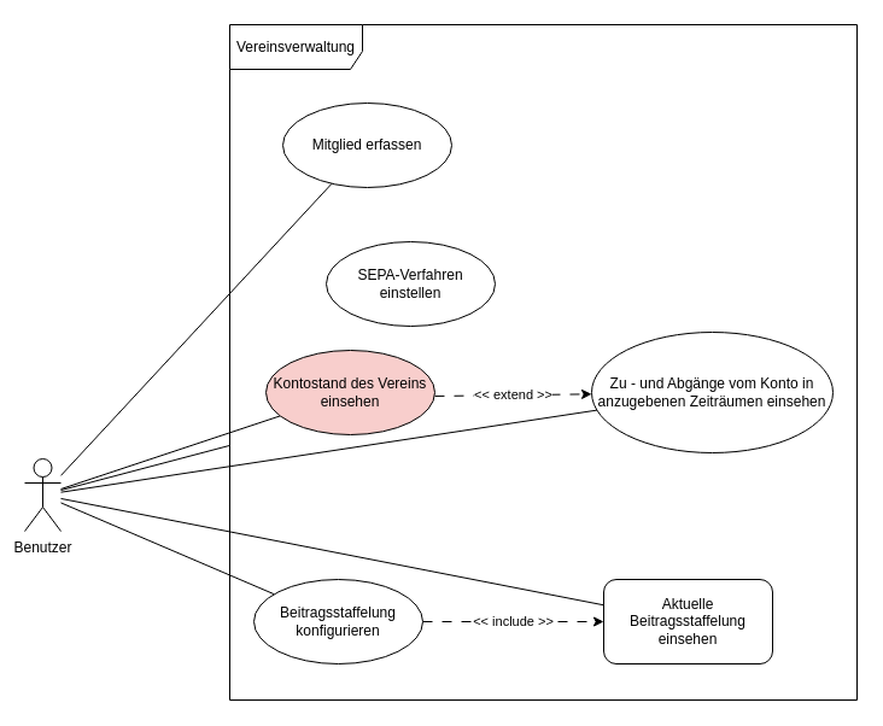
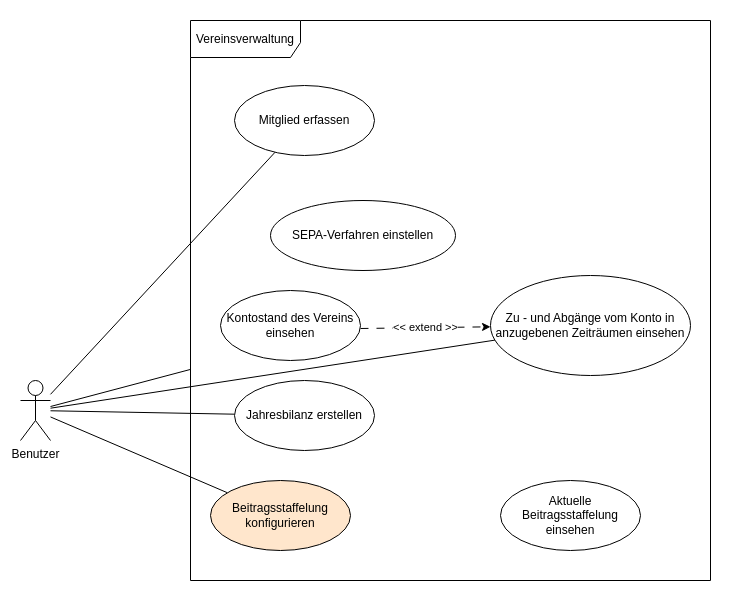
  <mxCell id="0" />
  <mxCell id="1" parent="0" />
  <mxCell id="2" value="Vereinsverwaltung" style="shape=umlFrame;whiteSpace=wrap;html=1;pointerEvents=0;width=110;height=37;" parent="1" vertex="1"><mxGeometry x="190" y="20" width="520" height="560" as="geometry" /></mxCell>
  <mxCell id="3" value="Mitglied erfassen" style="ellipse;whiteSpace=wrap;html=1;" parent="1" vertex="1"><mxGeometry x="234" y="85" width="140" height="70" as="geometry" /></mxCell>
  <mxCell id="4" style="rounded=0;orthogonalLoop=1;jettySize=auto;html=1;endArrow=none;endFill=0;" parent="1" source="11" target="3" edge="1"><mxGeometry relative="1" as="geometry" /></mxCell>
  <mxCell id="5" style="rounded=0;orthogonalLoop=1;jettySize=auto;html=1;endArrow=none;endFill=0;" parent="1" source="11" target="2" edge="1"><mxGeometry relative="1" as="geometry" /></mxCell>
- <mxCell id="6" style="rounded=0;orthogonalLoop=1;jettySize=auto;html=1;endArrow=none;endFill=0;" parent="1" source="11" target="14" edge="1"><mxGeometry relative="1" as="geometry" /></mxCell>
+ <mxCell id="7" style="rounded=0;orthogonalLoop=1;jettySize=auto;html=1;endArrow=none;endFill=0;" parent="1" source="11" target="16" edge="1"><mxGeometry relative="1" as="geometry" /></mxCell>
  <mxCell id="8" style="rounded=0;orthogonalLoop=1;jettySize=auto;html=1;endArrow=none;endFill=0;" parent="1" source="11" target="18" edge="1"><mxGeometry relative="1" as="geometry" /></mxCell>
  <mxCell id="9" style="rounded=0;orthogonalLoop=1;jettySize=auto;html=1;endArrow=none;endFill=0;" parent="1" source="11" target="15" edge="1"><mxGeometry relative="1" as="geometry" /></mxCell>
- <mxCell id="10" style="rounded=0;orthogonalLoop=1;jettySize=auto;html=1;endArrow=none;endFill=0;" parent="1" source="11" target="19" edge="1"><mxGeometry relative="1" as="geometry" /></mxCell>
  <mxCell id="11" value="Benutzer" style="shape=umlActor;verticalLabelPosition=bottom;verticalAlign=top;html=1;" parent="1" vertex="1"><mxGeometry x="20" y="380" width="30" height="60" as="geometry" /></mxCell>
- <mxCell id="12" value="SEPA-Verfahren einstellen" style="ellipse;whiteSpace=wrap;html=1;" parent="1" vertex="1"><mxGeometry x="270" y="200" width="140" height="70" as="geometry" /></mxCell>
+ <mxCell id="12" value="SEPA-Verfahren einstellen" style="ellipse;whiteSpace=wrap;html=1;" parent="1" vertex="1"><mxGeometry x="270" y="200" width="185" height="70" as="geometry" /></mxCell>
  <mxCell id="13" value="&amp;lt;&amp;lt; extend &amp;gt;&amp;gt;" style="rounded=0;orthogonalLoop=1;jettySize=auto;html=1;dashed=1;dashPattern=8 8;" parent="1" target="15" edge="1"><mxGeometry relative="1" as="geometry"><mxPoint x="360" y="328" as="sourcePoint" /><mxPoint x="474" y="153" as="targetPoint" /></mxGeometry></mxCell>
- <mxCell id="14" value="Kontostand des Vereins einsehen" style="ellipse;whiteSpace=wrap;html=1;fillColor=#f8cecc;" parent="1" vertex="1"><mxGeometry x="220" y="290" width="140" height="70" as="geometry" /></mxCell>
+ <mxCell id="14" value="Kontostand des Vereins einsehen" style="ellipse;whiteSpace=wrap;html=1;" parent="1" vertex="1"><mxGeometry x="220" y="290" width="140" height="70" as="geometry" /></mxCell>
  <mxCell id="15" value="Zu - und Abgänge vom Konto in anzugebenen Zeiträumen einsehen" style="ellipse;whiteSpace=wrap;html=1;" parent="1" vertex="1"><mxGeometry x="490" y="275" width="200" height="100" as="geometry" /></mxCell>
- <mxCell id="17" value="&amp;lt;&amp;lt; include &amp;gt;&amp;gt;" style="rounded=0;orthogonalLoop=1;jettySize=auto;html=1;dashed=1;dashPattern=8 8;" parent="1" source="18" target="19" edge="1"><mxGeometry relative="1" as="geometry" /></mxCell>
- <mxCell id="18" value="Beitragsstaffelung konfigurieren" style="ellipse;whiteSpace=wrap;html=1;" parent="1" vertex="1"><mxGeometry x="210" y="480" width="140" height="70" as="geometry" /></mxCell>
- <mxCell id="19" value="Aktuelle Beitragsstaffelung einsehen" style="whiteSpace=wrap;html=1;rounded=1;" parent="1" vertex="1"><mxGeometry x="500" y="480" width="140" height="70" as="geometry" /></mxCell>
+ <mxCell id="16" value="Jahresbilanz erstellen" style="ellipse;whiteSpace=wrap;html=1;" parent="1" vertex="1"><mxGeometry x="234" y="380" width="140" height="70" as="geometry" /></mxCell>
+ <mxCell id="18" value="Beitragsstaffelung konfigurieren" style="ellipse;whiteSpace=wrap;html=1;fillColor=#ffe6cc;" parent="1" vertex="1"><mxGeometry x="210" y="480" width="140" height="70" as="geometry" /></mxCell>
+ <mxCell id="19" value="Aktuelle Beitragsstaffelung einsehen" style="ellipse;whiteSpace=wrap;html=1;" parent="1" vertex="1"><mxGeometry x="500" y="480" width="140" height="70" as="geometry" /></mxCell>
